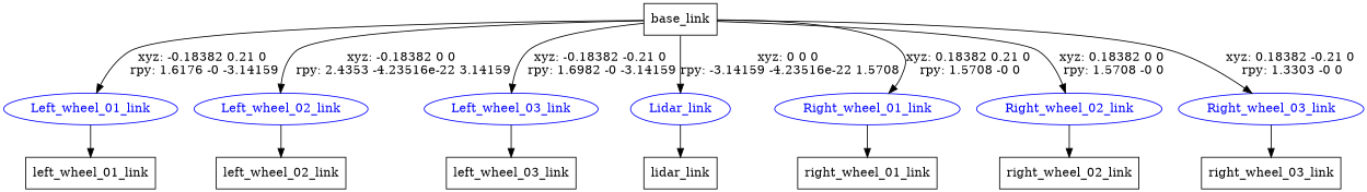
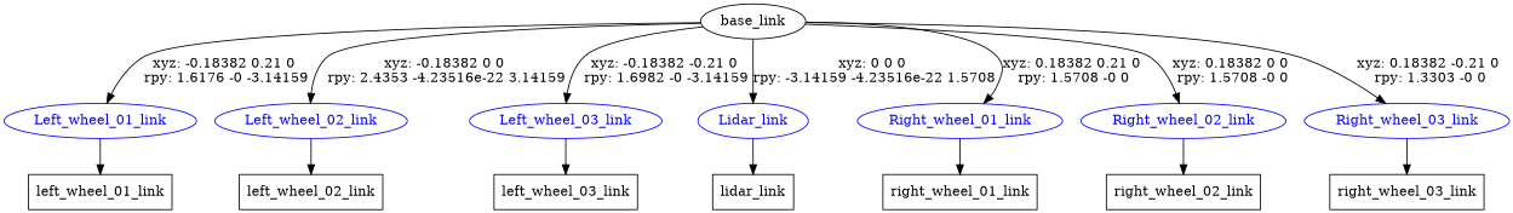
  digraph {
    node [shape=box]
-   n1 [label=base_link]
+   n1 [label=base_link shape=ellipse]
    Left_wheel_01_link [color=blue fontcolor=blue shape=ellipse]
    Left_wheel_02_link [color=blue fontcolor=blue shape=ellipse]
    Left_wheel_03_link [color=blue fontcolor=blue shape=ellipse]
    Lidar_link [color=blue fontcolor=blue shape=ellipse]
    Right_wheel_01_link [color=blue fontcolor=blue shape=ellipse]
    Right_wheel_02_link [color=blue fontcolor=blue shape=ellipse]
    Right_wheel_03_link [color=blue fontcolor=blue shape=ellipse]
    n9 [label=left_wheel_01_link]
    n10 [label=left_wheel_02_link]
    n11 [label=left_wheel_03_link]
    n12 [label=lidar_link]
    n13 [label=right_wheel_01_link]
    n14 [label=right_wheel_02_link]
    n15 [label=right_wheel_03_link]
    n1 -> Left_wheel_01_link [label="xyz: -0.18382 0.21 0 \nrpy: 1.6176 -0 -3.14159"]
    n1 -> Left_wheel_02_link [label="xyz: -0.18382 0 0 \nrpy: 2.4353 -4.23516e-22 3.14159"]
    n1 -> Left_wheel_03_link [label="xyz: -0.18382 -0.21 0 \nrpy: 1.6982 -0 -3.14159"]
    n1 -> Lidar_link [label="xyz: 0 0 0 \nrpy: -3.14159 -4.23516e-22 1.5708"]
    n1 -> Right_wheel_01_link [label="xyz: 0.18382 0.21 0 \nrpy: 1.5708 -0 0"]
    n1 -> Right_wheel_02_link [label="xyz: 0.18382 0 0 \nrpy: 1.5708 -0 0"]
    n1 -> Right_wheel_03_link [label="xyz: 0.18382 -0.21 0 \nrpy: 1.3303 -0 0"]
    Left_wheel_01_link -> n9
    Left_wheel_02_link -> n10
    Left_wheel_03_link -> n11
    Lidar_link -> n12
    Right_wheel_01_link -> n13
    Right_wheel_02_link -> n14
    Right_wheel_03_link -> n15
  }
